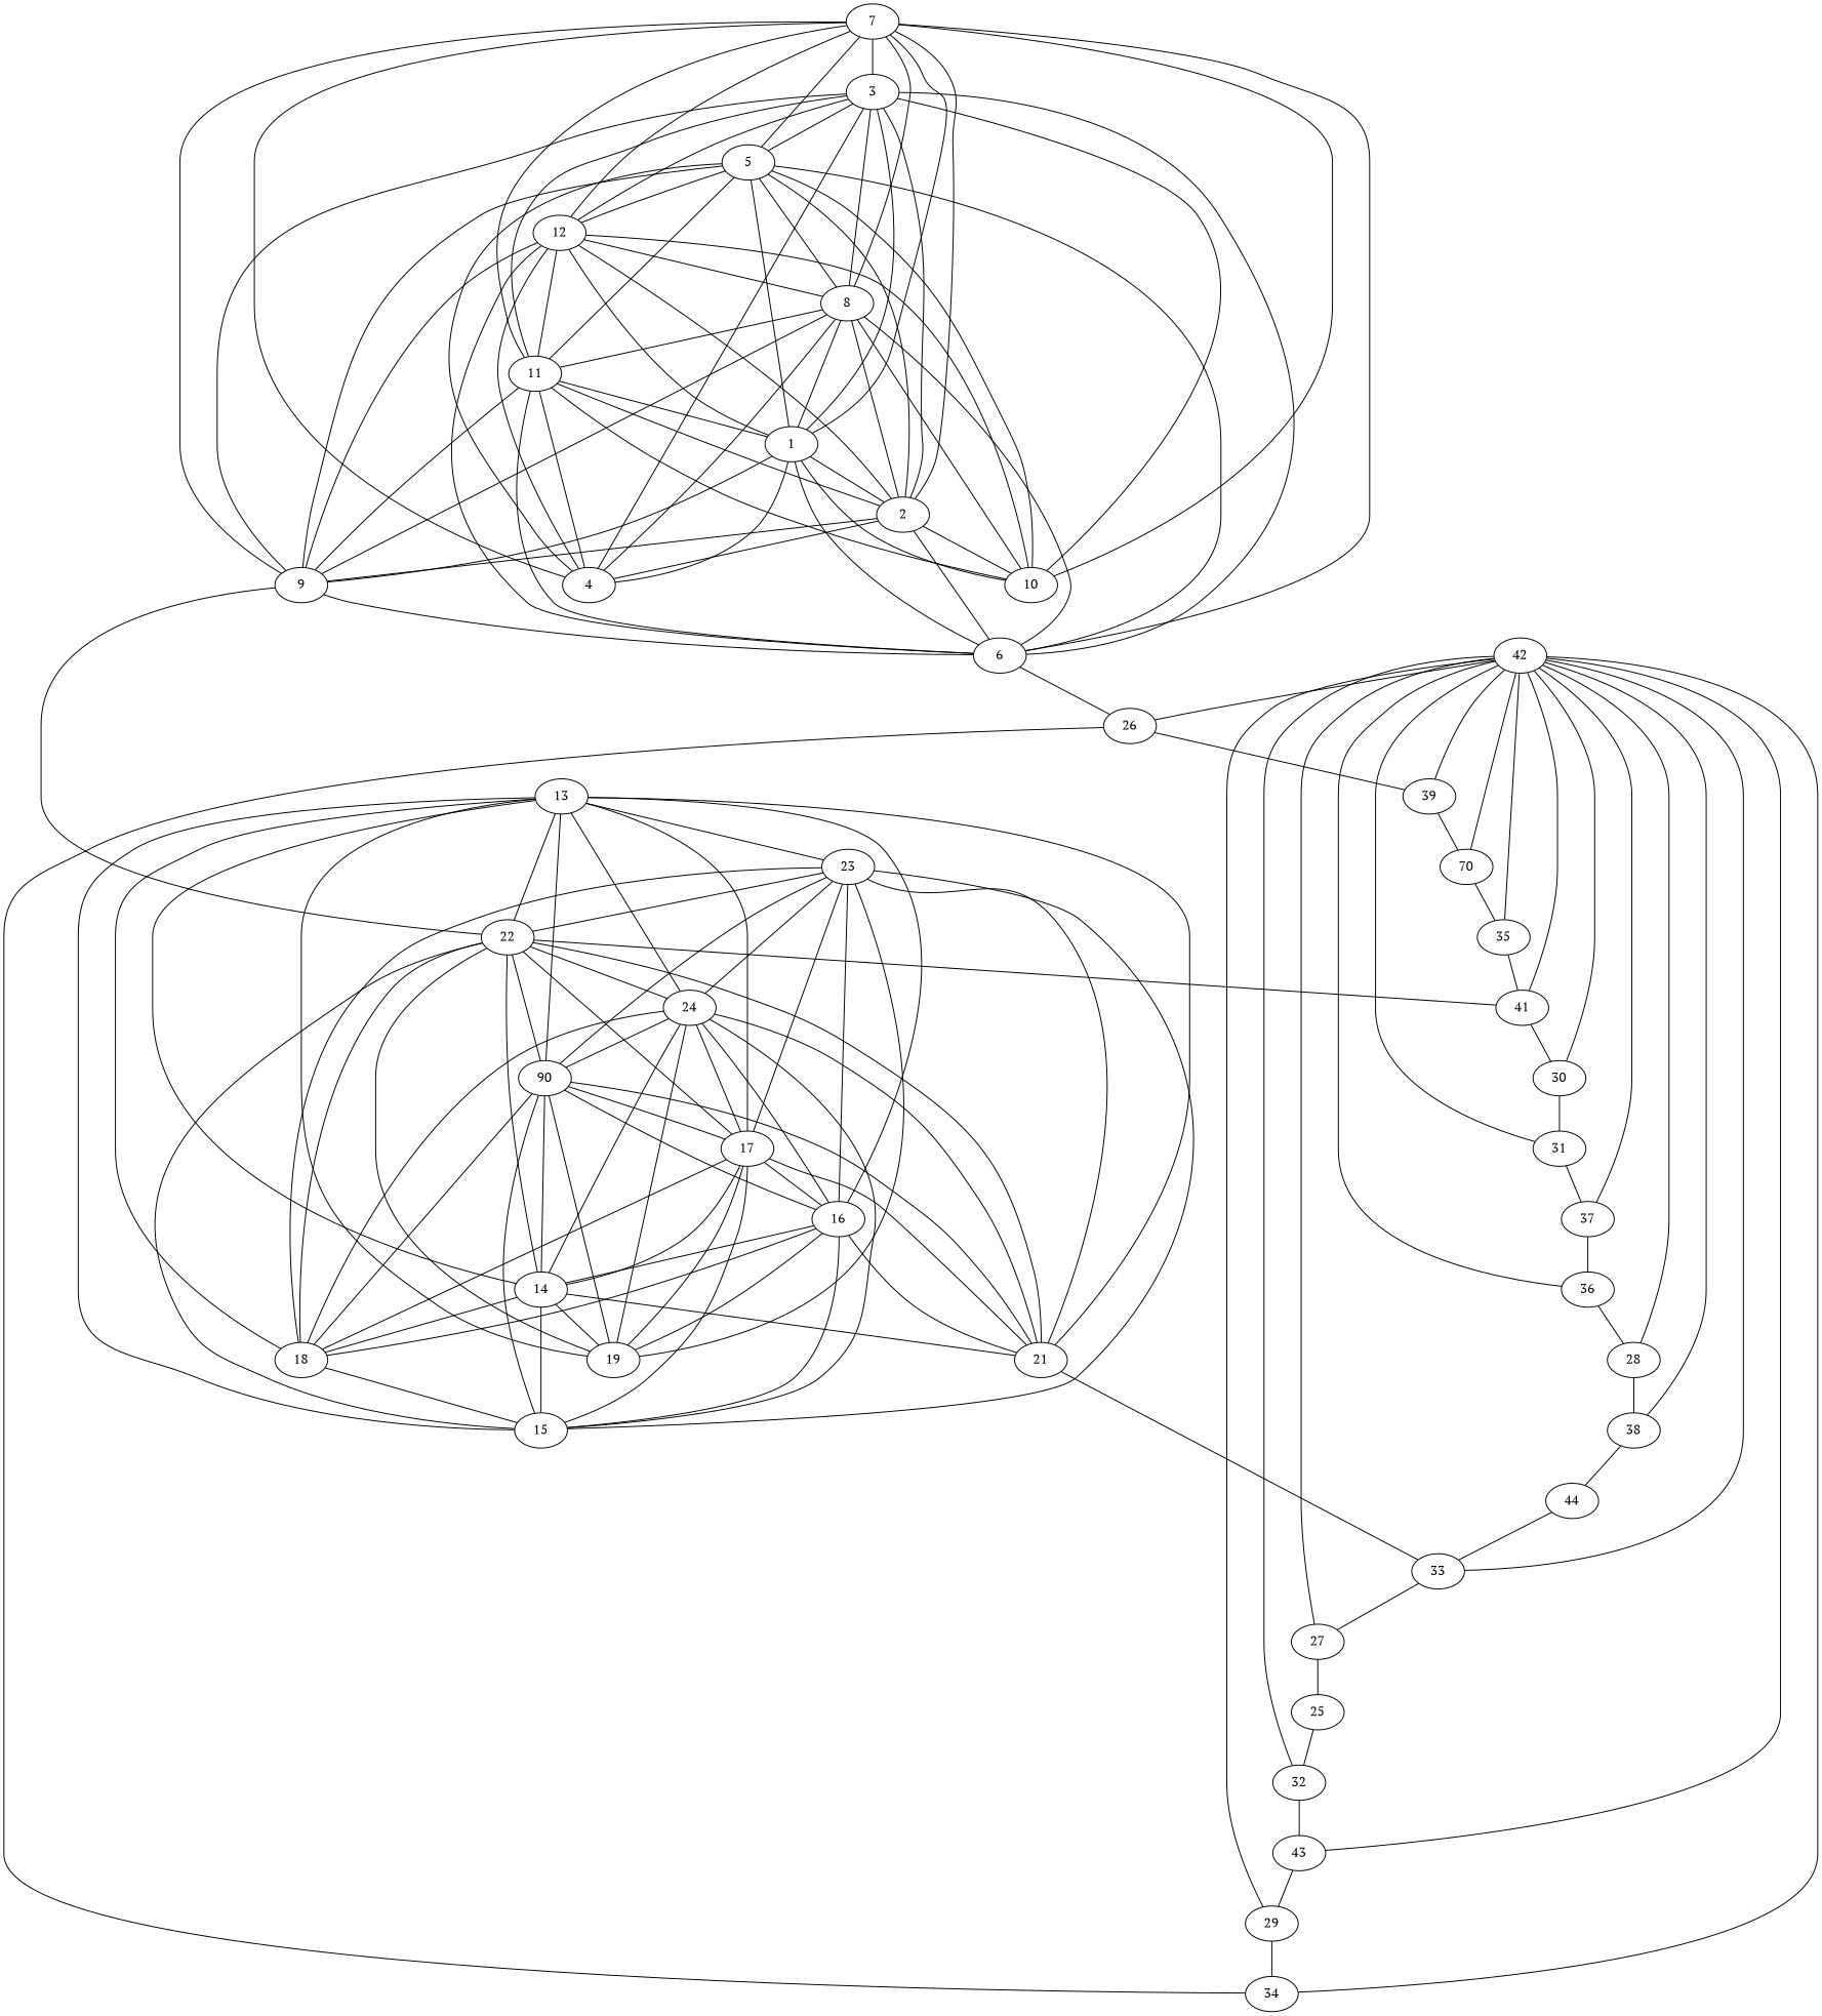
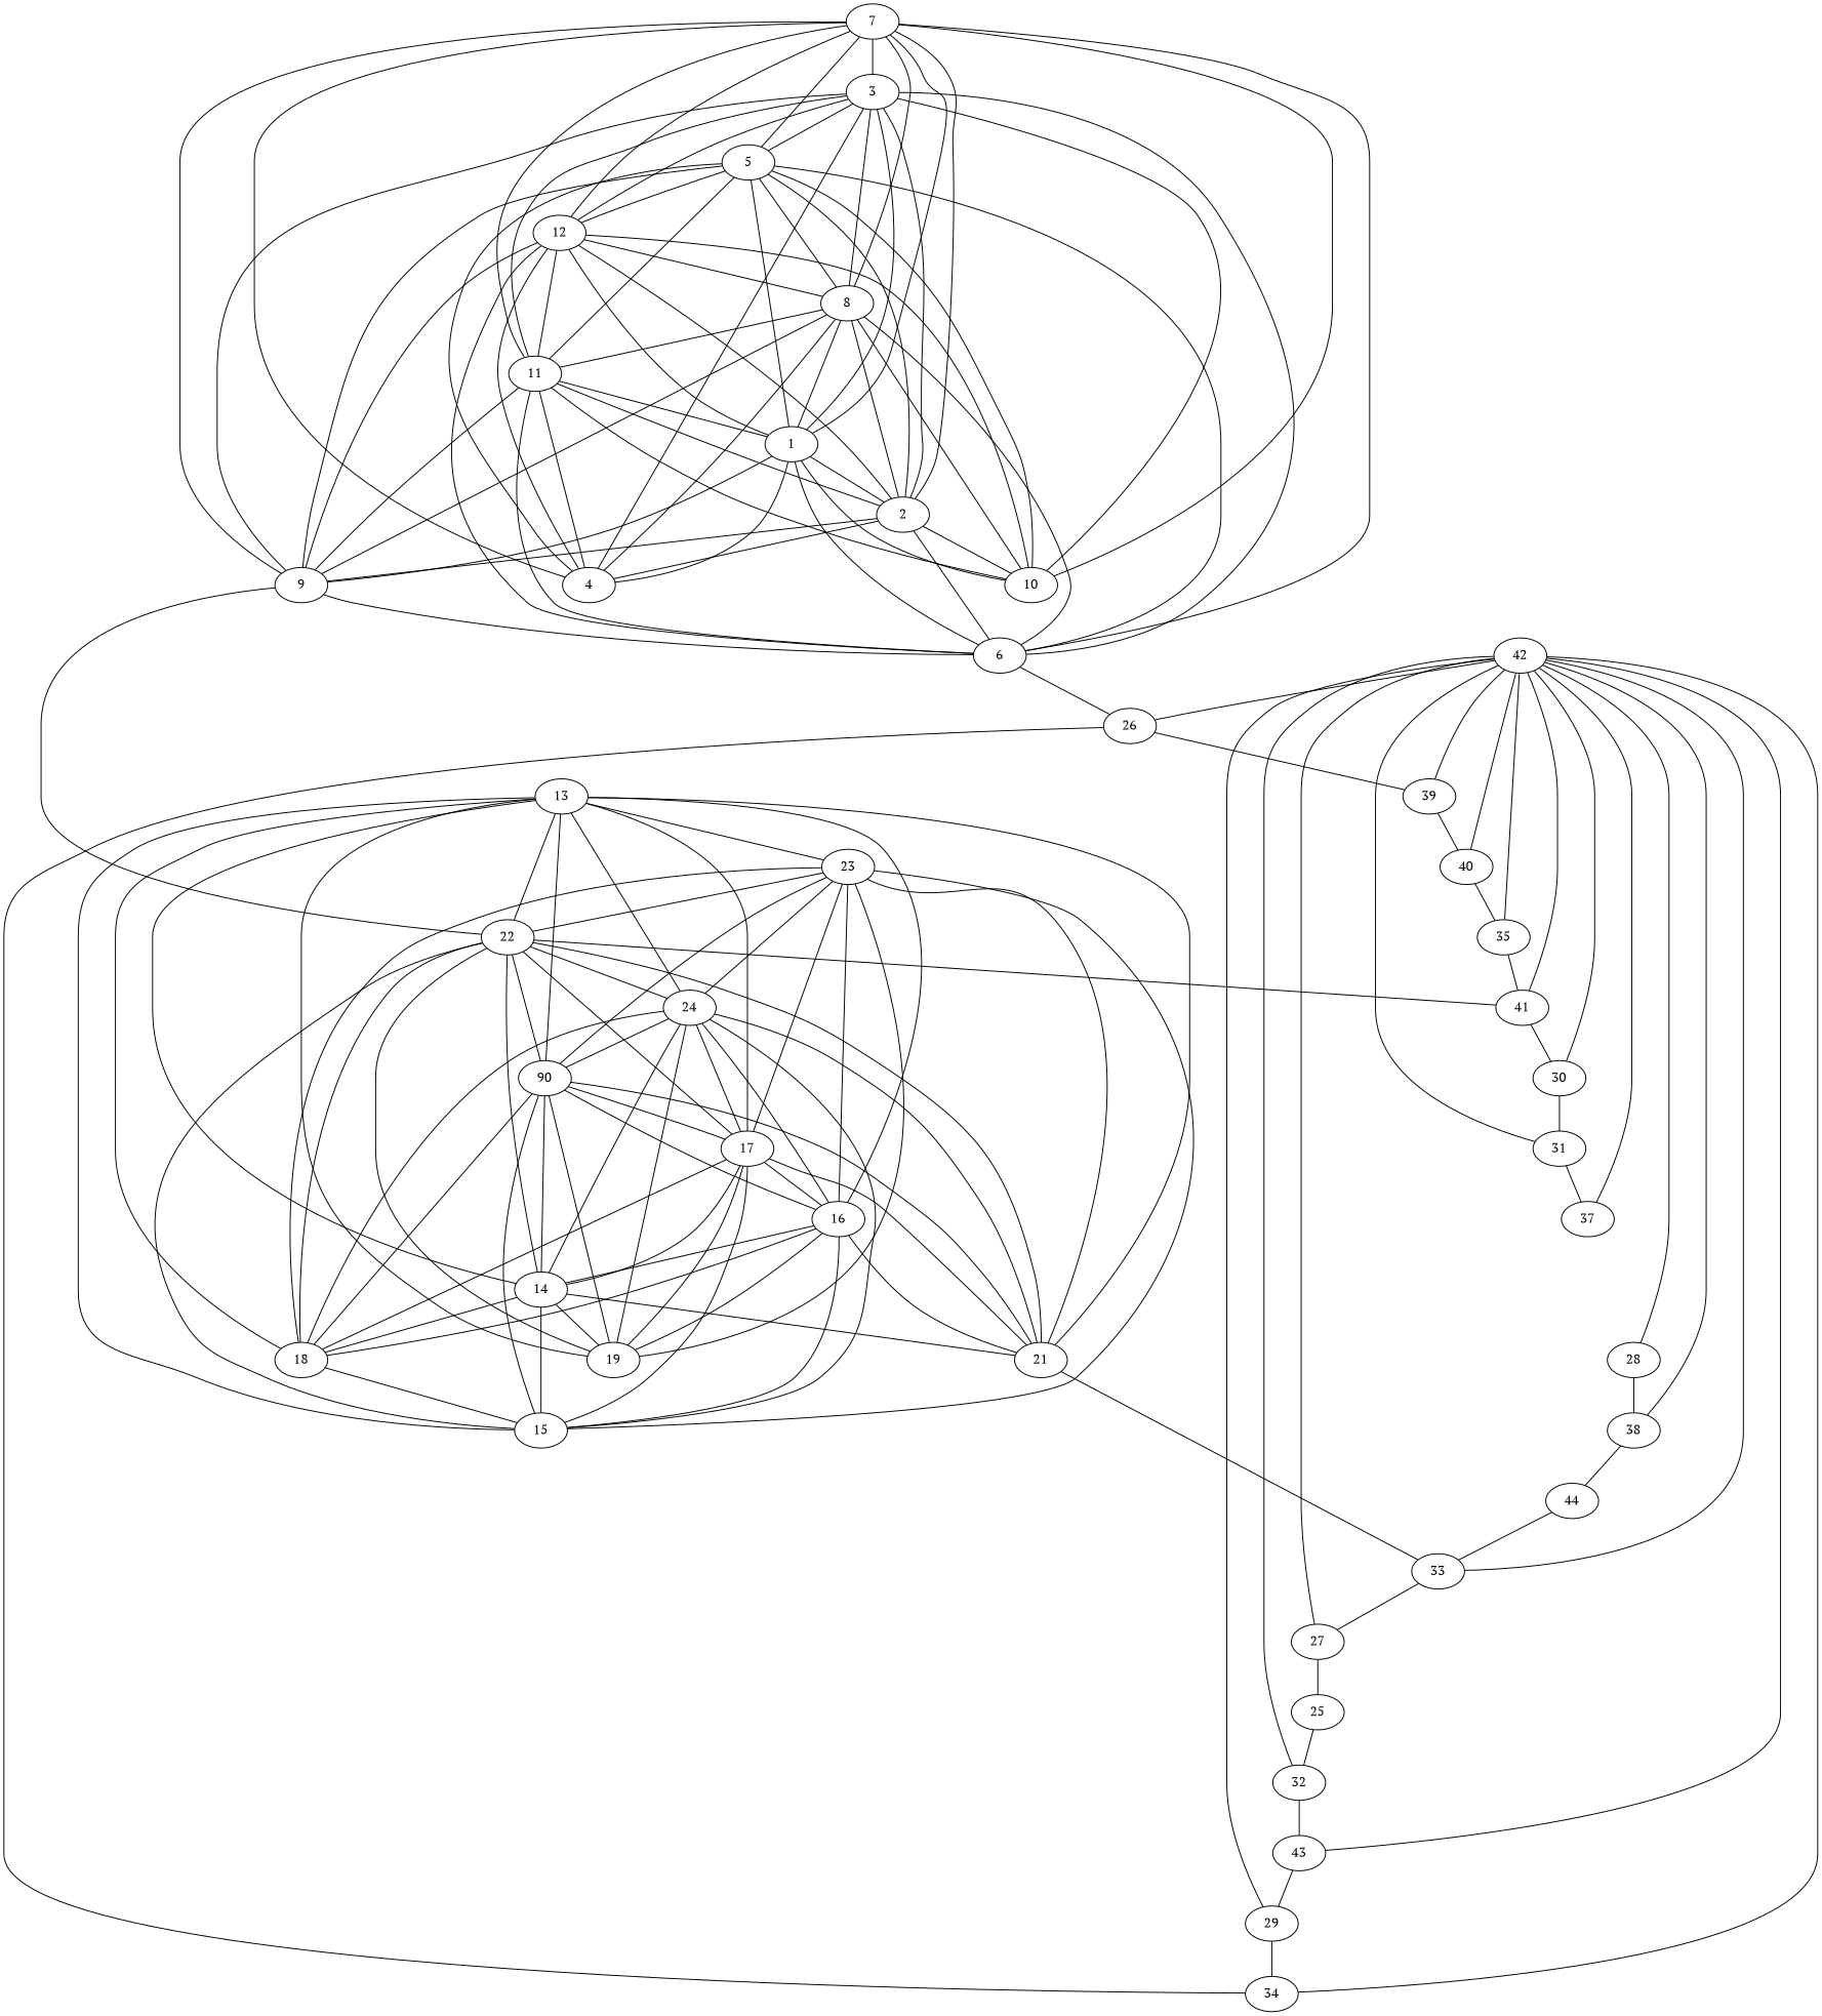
  graph {
    fontname="PT Serif"
    node [fontname="PT Serif"]
    edge [fontname="PT Serif"]
    1
    2
    9
    6
    10
    4
    22
    26
    24
    n10 [label=90]
    17
    14
    18
    15
    21
    19
    41
    39
    3
    5
    12
    8
    11
-   40 [label=70]
+   40
    7
    16
    33
    13
    23
    27
    25
    32
    43
    29
    35
    28
    38
    44
    34
    30
    31
    37
-   36
    42
    1 -- 2
    1 -- 9
    1 -- 6
    1 -- 10
    1 -- 4
    2 -- 9
    2 -- 6
    2 -- 10
    2 -- 4
    9 -- 6
    9 -- 22
    6 -- 26
    22 -- 24
    22 -- n10
    22 -- 17
    22 -- 14
    22 -- 18
    22 -- 15
    22 -- 21
    22 -- 19
    22 -- 41
    26 -- 39
    24 -- n10
    24 -- 17
    24 -- 14
    24 -- 18
    24 -- 15
    24 -- 21
    24 -- 19
    24 -- 16
    n10 -- 17
    n10 -- 14
    n10 -- 18
    n10 -- 15
    n10 -- 21
    n10 -- 19
    n10 -- 16
    17 -- 14
    17 -- 18
    17 -- 15
    17 -- 21
    17 -- 19
    17 -- 16
    14 -- 18
    14 -- 15
    14 -- 21
    14 -- 19
    18 -- 15
    21 -- 33
    41 -- 30
    39 -- 40
    3 -- 1
    3 -- 2
    3 -- 9
    3 -- 6
    3 -- 10
    3 -- 4
    3 -- 5
    3 -- 12
    3 -- 8
    3 -- 11
    5 -- 1
    5 -- 2
    5 -- 9
    5 -- 6
    5 -- 10
    5 -- 4
    5 -- 12
    5 -- 8
    5 -- 11
    12 -- 1
    12 -- 2
    12 -- 9
    12 -- 6
    12 -- 10
    12 -- 4
    12 -- 8
    12 -- 11
    8 -- 1
    8 -- 2
    8 -- 9
    8 -- 6
    8 -- 10
    8 -- 4
    8 -- 11
    11 -- 1
    11 -- 2
    11 -- 9
    11 -- 6
    11 -- 10
    11 -- 4
    40 -- 35
    7 -- 1
    7 -- 2
    7 -- 9
    7 -- 6
    7 -- 10
    7 -- 4
    7 -- 3
    7 -- 5
    7 -- 12
    7 -- 8
    7 -- 11
    16 -- 14
    16 -- 18
    16 -- 15
    16 -- 21
    16 -- 19
    33 -- 27
    13 -- 22
    13 -- 24
    13 -- n10
    13 -- 17
    13 -- 14
    13 -- 18
    13 -- 15
    13 -- 21
    13 -- 19
    13 -- 16
    13 -- 23
    23 -- 22
    23 -- 24
    23 -- n10
    23 -- 17
    23 -- 18
    23 -- 15
    23 -- 21
    23 -- 19
    23 -- 16
    27 -- 25
    25 -- 32
    32 -- 43
    43 -- 29
    29 -- 34
    35 -- 41
    28 -- 38
    38 -- 44
    44 -- 33
    34 -- 26
    30 -- 31
    31 -- 37
-   37 -- 36
-   36 -- 28
    42 -- 26
    42 -- 41
    42 -- 39
    42 -- 40
    42 -- 33
    42 -- 27
    42 -- 32
    42 -- 43
    42 -- 29
    42 -- 35
    42 -- 28
    42 -- 38
    42 -- 34
    42 -- 30
    42 -- 31
    42 -- 37
-   42 -- 36
  }
